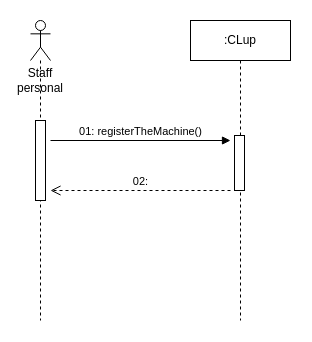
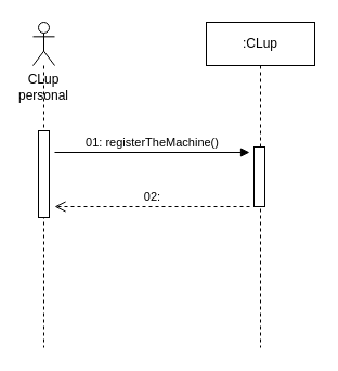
  <mxCell id="0" />
  <mxCell id="1" parent="0" />
  <mxCell id="2" value="" style="shape=umlLifeline;participant=umlActor;perimeter=lifelinePerimeter;whiteSpace=wrap;html=1;container=1;collapsible=0;recursiveResize=0;verticalAlign=top;spacingTop=36;outlineConnect=0;" vertex="1" parent="1"><mxGeometry x="30" y="20" width="20" height="300" as="geometry" /></mxCell>
  <mxCell id="3" value="" style="html=1;points=[];perimeter=orthogonalPerimeter;" vertex="1" parent="2"><mxGeometry x="5" y="100" width="10" height="80" as="geometry" /></mxCell>
- <mxCell id="4" value="Staff personal" style="text;html=1;strokeColor=none;fillColor=none;align=center;verticalAlign=middle;whiteSpace=wrap;rounded=0;" vertex="1" parent="1"><mxGeometry x="20" y="70" width="40" height="20" as="geometry" /></mxCell>
+ <mxCell id="4" value="CLup personal" style="text;html=1;strokeColor=none;fillColor=none;align=center;verticalAlign=middle;whiteSpace=wrap;rounded=0;" vertex="1" parent="1"><mxGeometry x="20" y="70" width="40" height="20" as="geometry" /></mxCell>
  <mxCell id="5" value=":CLup" style="shape=umlLifeline;perimeter=lifelinePerimeter;whiteSpace=wrap;html=1;container=1;collapsible=0;recursiveResize=0;outlineConnect=0;" vertex="1" parent="1"><mxGeometry x="190" y="20" width="100" height="300" as="geometry" /></mxCell>
  <mxCell id="6" value="" style="html=1;points=[];perimeter=orthogonalPerimeter;" vertex="1" parent="5"><mxGeometry x="44" y="115" width="10" height="55" as="geometry" /></mxCell>
  <mxCell id="7" value="01: registerTheMachine()" style="html=1;verticalAlign=bottom;endArrow=block;" edge="1" parent="1"><mxGeometry width="80" relative="1" as="geometry"><mxPoint x="50" y="140" as="sourcePoint" /><mxPoint x="230" y="140" as="targetPoint" /></mxGeometry></mxCell>
  <mxCell id="8" value="02:" style="html=1;verticalAlign=bottom;endArrow=open;dashed=1;endSize=8;" edge="1" parent="1"><mxGeometry relative="1" as="geometry"><mxPoint x="230" y="190" as="sourcePoint" /><mxPoint x="50" y="190" as="targetPoint" /></mxGeometry></mxCell>
